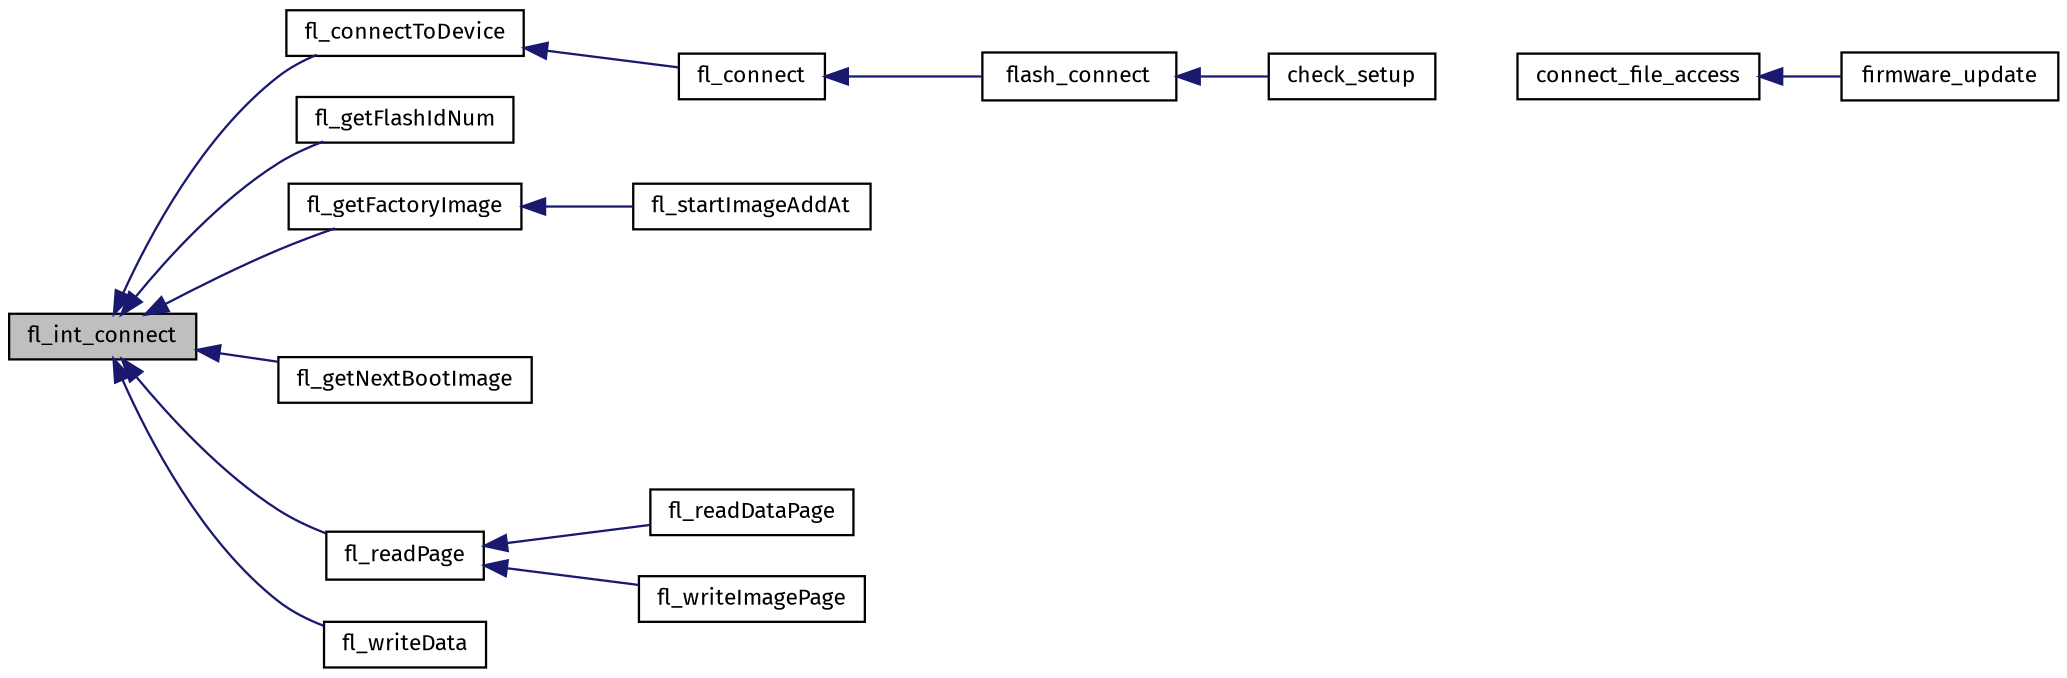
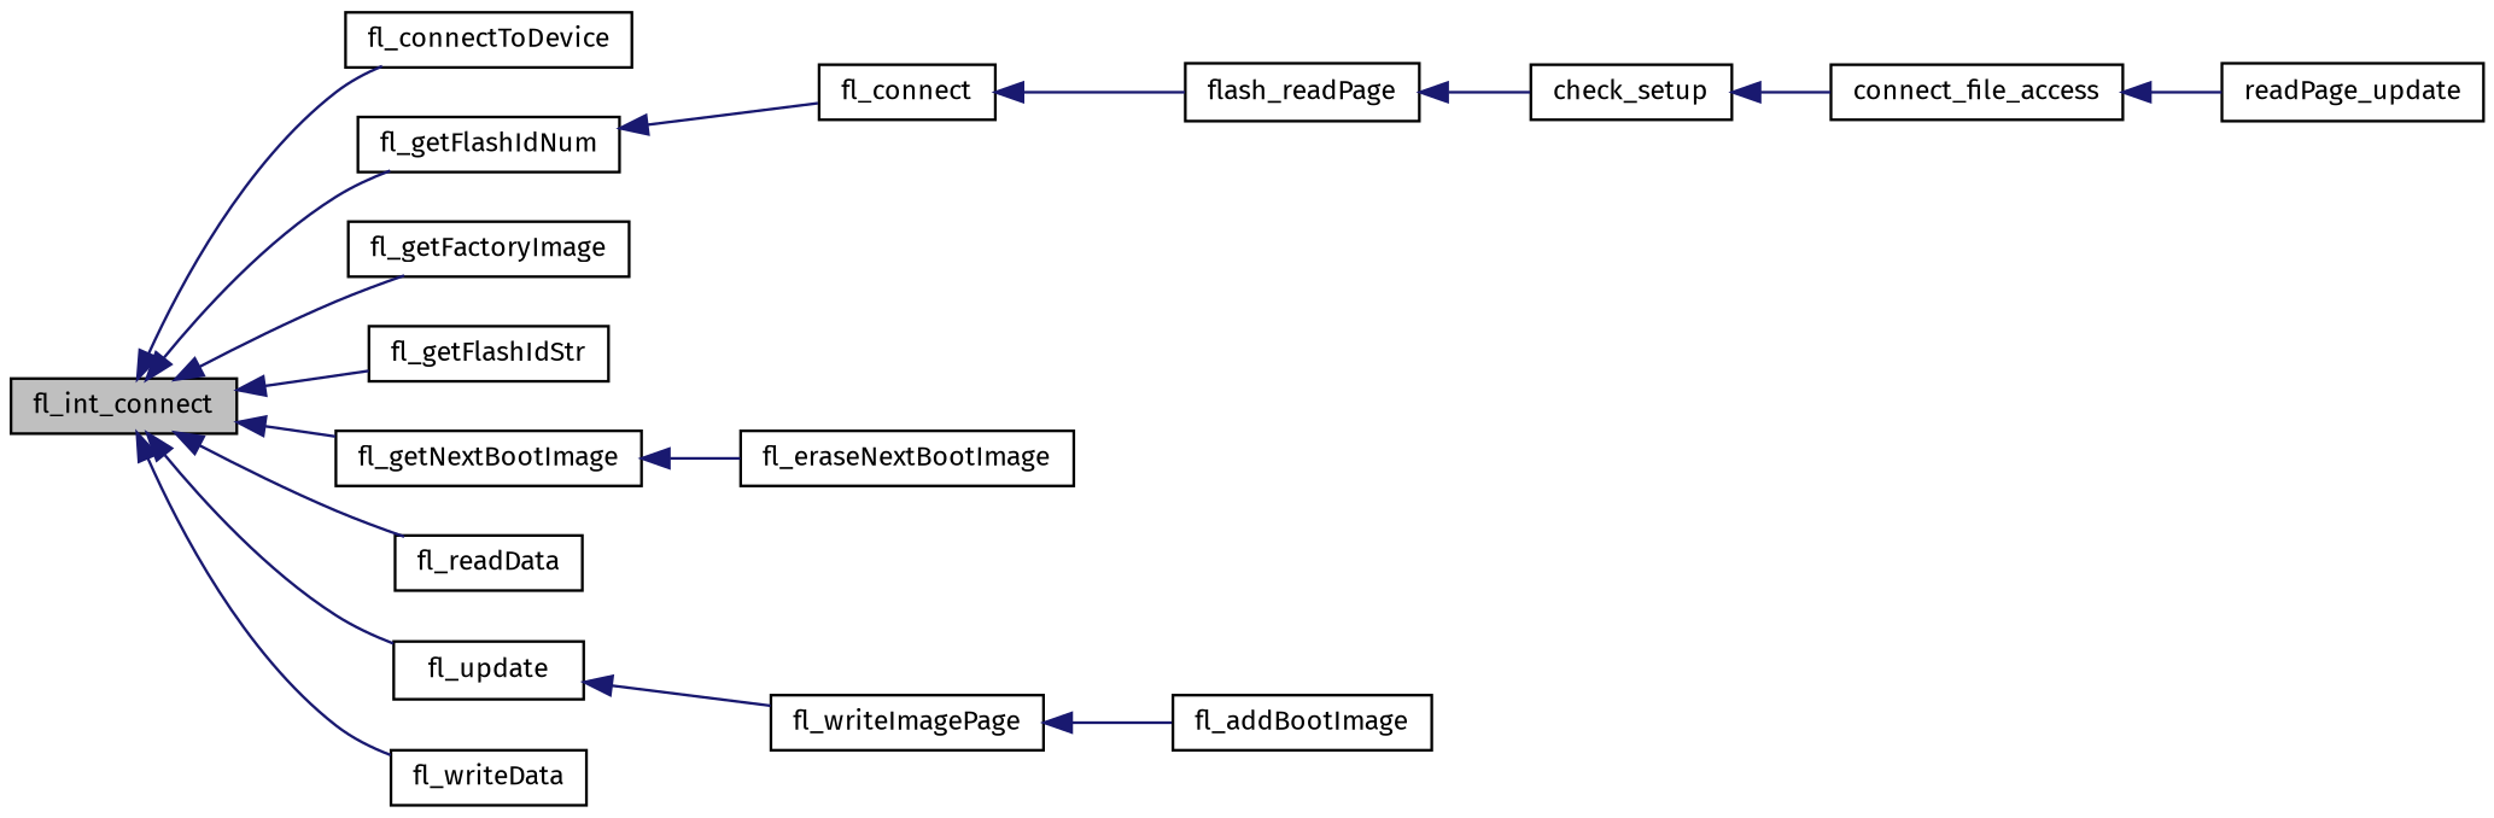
  digraph {
    fontname="Fira Sans"
    rankdir=LR
    node [color=black fillcolor=white fontname="Fira Sans" fontsize=10 shape=record style=filled]
    edge [color=midnightblue dir=back fontname="Fira Sans" fontsize=10 labelfontname=Helvetica labelfontsize=10 style=solid]
    n1 [fillcolor=grey75 fontcolor=black height=0.2 label=fl_int_connect width=0.4]
    n2 [height=0.2 label=fl_connectToDevice width=0.4]
    n3 [height=0.2 label=fl_getFactoryImage width=0.4]
    n4 [height=0.2 label=fl_getFlashIdNum width=0.4]
+   n5 [height=0.2 label=fl_getFlashIdStr width=0.4]
    n6 [height=0.2 label=fl_getNextBootImage width=0.4]
-   n8 [height=0.2 label=fl_readPage width=0.4]
+   n7 [height=0.2 label=fl_readData width=0.4]
+   n8 [height=0.2 label=fl_update width=0.4]
    n9 [height=0.2 label=fl_writeData width=0.4]
    n10 [height=0.2 label=fl_connect width=0.4]
-   n11 [height=0.2 label=fl_startImageAddAt width=0.4]
-   n13 [height=0.2 label=fl_readDataPage width=0.4]
+   n12 [height=0.2 label=fl_eraseNextBootImage width=0.4]
    n14 [height=0.2 label=fl_writeImagePage width=0.4]
-   n15 [height=0.2 label=flash_connect width=0.4]
+   n15 [height=0.2 label=flash_readPage width=0.4]
    n16 [height=0.2 label=check_setup width=0.4]
    n17 [height=0.2 label=connect_file_access width=0.4]
-   n18 [height=0.2 label=firmware_update width=0.4]
+   n18 [height=0.2 label=readPage_update width=0.4]
+   n19 [height=0.2 label=fl_addBootImage width=0.4]
    n1 -> n2
    n1 -> n3
    n1 -> n4
+   n1 -> n5
    n1 -> n6
+   n1 -> n7
    n1 -> n8
    n1 -> n9
-   n2 -> n10
-   n3 -> n11
-   n8 -> n13
+   n4 -> n10
+   n6 -> n12
    n8 -> n14
    n10 -> n15
+   n14 -> n19
    n15 -> n16
+   n16 -> n17
    n17 -> n18
  }
